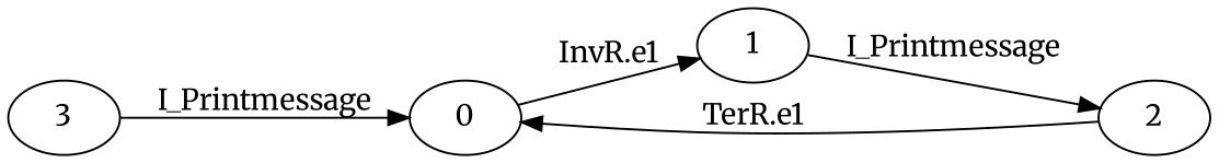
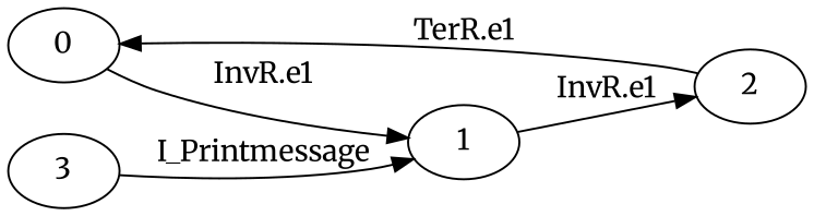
  digraph {
    fontname=Merriweather
    rankdir=LR
    node [fontname=Merriweather]
    edge [fontname=Merriweather]
    0
    1
    2
    3
    0 -> 1 [label="InvR.e1"]
-   1 -> 2 [label=I_Printmessage]
+   1 -> 2 [label="InvR.e1"]
    2 -> 0 [label="TerR.e1"]
-   3 -> 0 [label=I_Printmessage]
+   3 -> 1 [label=I_Printmessage]
  }
